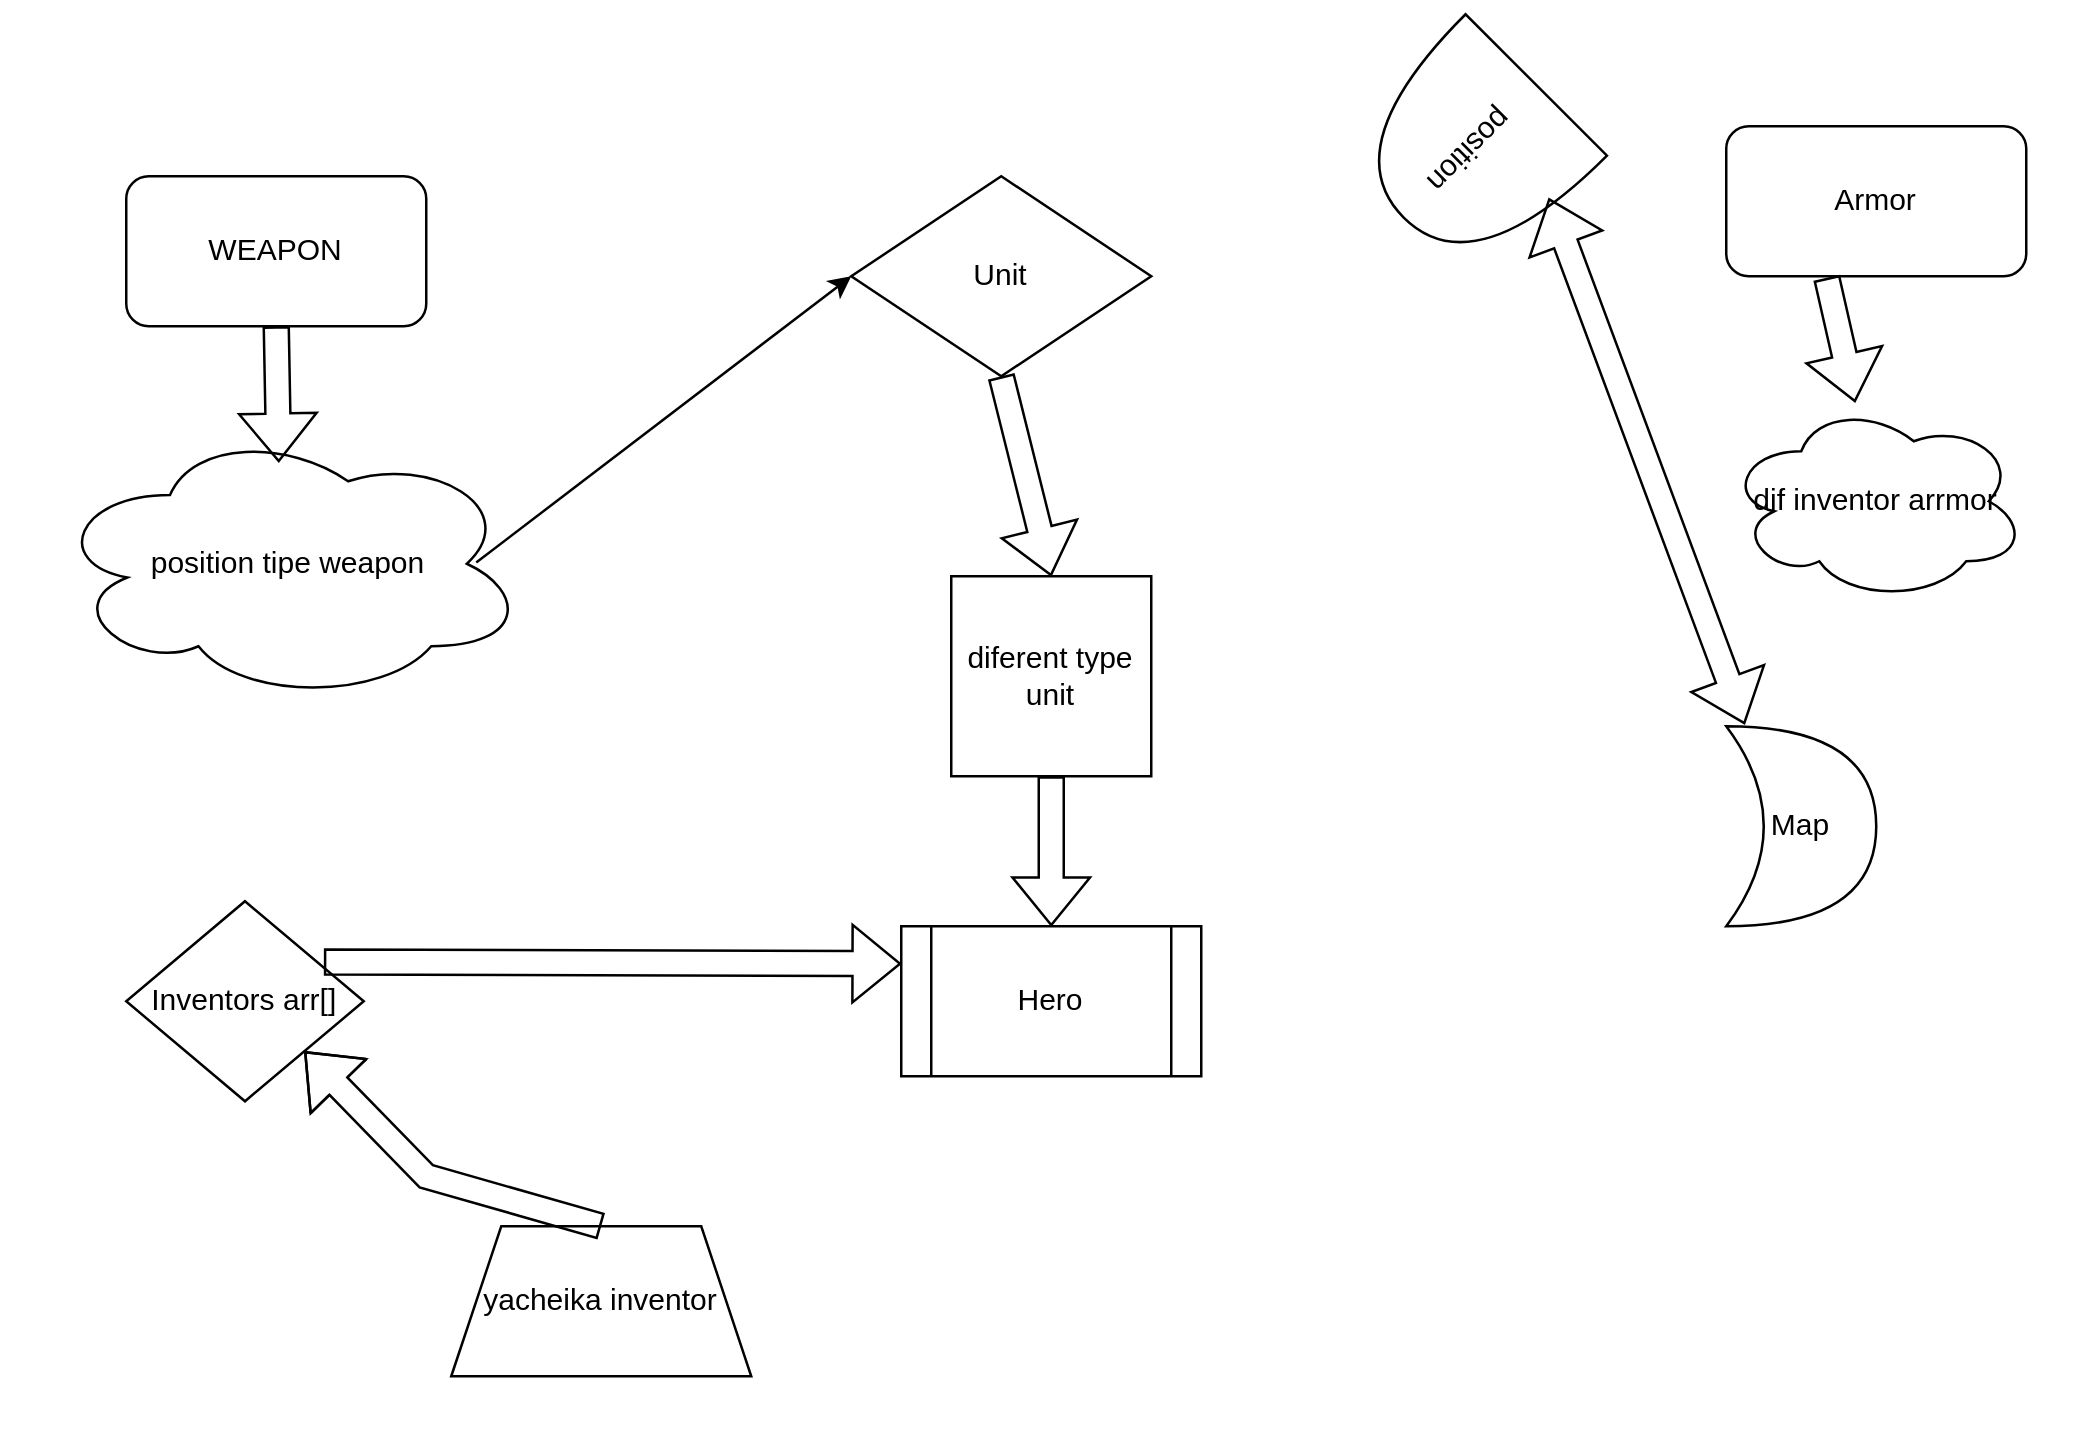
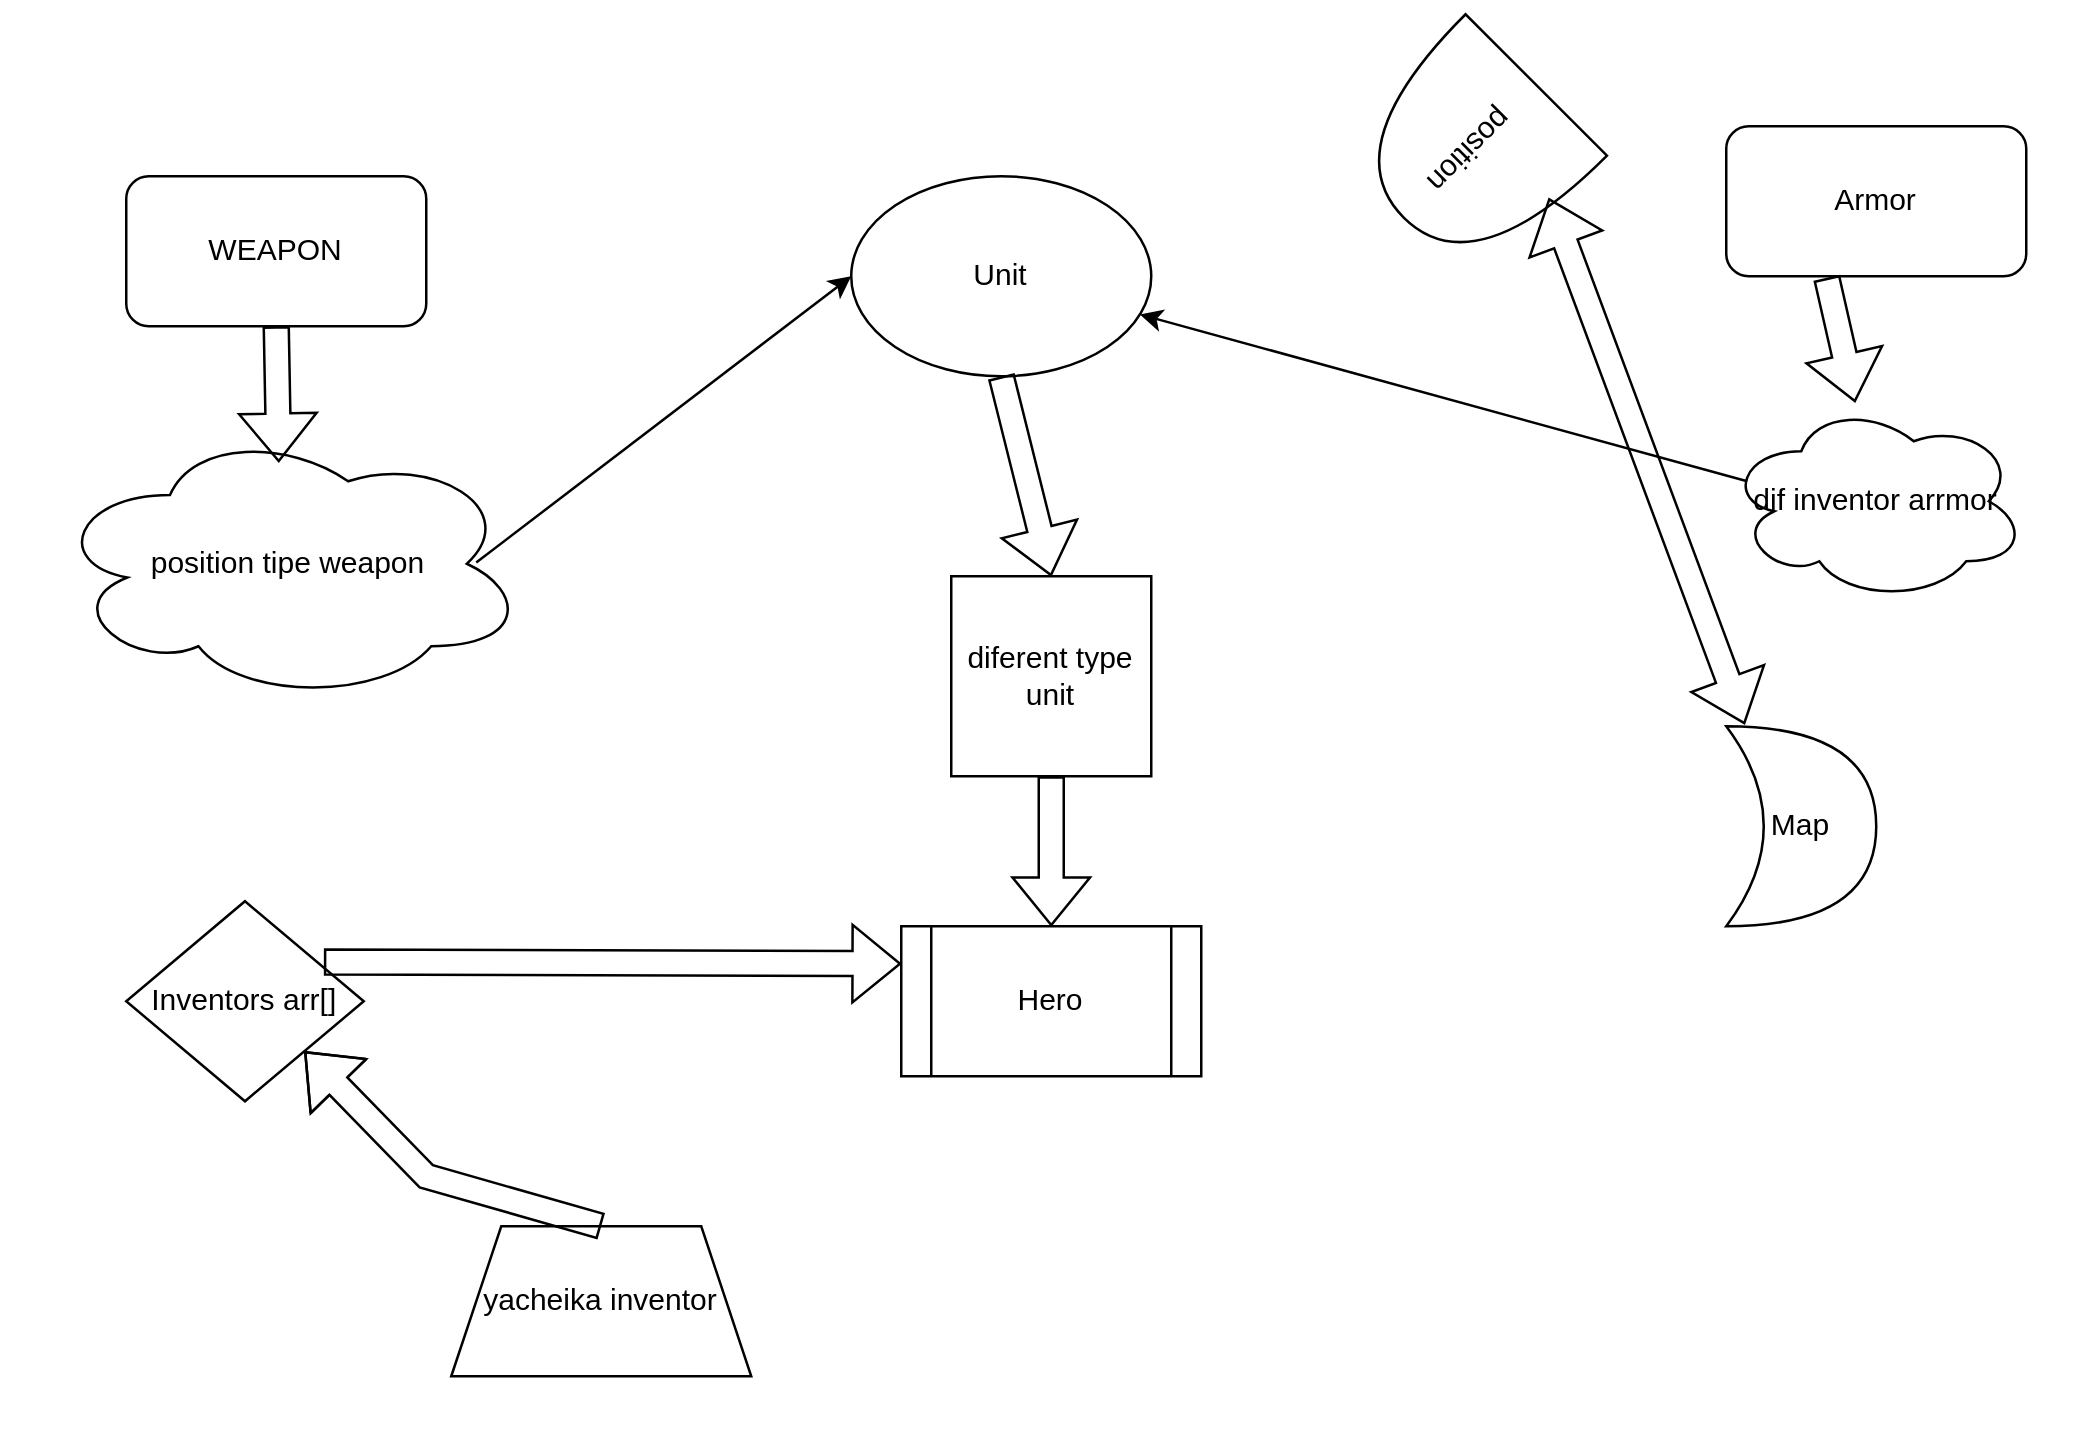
  <mxCell id="0" />
  <mxCell id="1" parent="0" />
  <mxCell id="2" value="WEAPON" style="rounded=1;whiteSpace=wrap;html=1;" vertex="1" parent="1"><mxGeometry x="50" y="70" width="120" height="60" as="geometry" /></mxCell>
  <mxCell id="3" value="position tipe weapon" style="ellipse;shape=cloud;whiteSpace=wrap;html=1;" vertex="1" parent="1"><mxGeometry x="20" y="170" width="190" height="110" as="geometry" /></mxCell>
  <mxCell id="4" value="" style="shape=flexArrow;endArrow=classic;html=1;rounded=0;entryX=0.479;entryY=0.131;entryDx=0;entryDy=0;entryPerimeter=0;" edge="1" parent="1" target="3"><mxGeometry width="50" height="50" relative="1" as="geometry"><mxPoint x="110" y="130" as="sourcePoint" /><mxPoint x="140" y="200" as="targetPoint" /></mxGeometry></mxCell>
- <mxCell id="5" value="Unit" style="rhombus;whiteSpace=wrap;html=1;" vertex="1" parent="1"><mxGeometry x="340" y="70" width="120" height="80" as="geometry" /></mxCell>
+ <mxCell id="5" value="Unit" style="ellipse;whiteSpace=wrap;html=1;" vertex="1" parent="1"><mxGeometry x="340" y="70" width="120" height="80" as="geometry" /></mxCell>
  <mxCell id="6" value="" style="endArrow=classic;html=1;rounded=0;entryX=0;entryY=0.5;entryDx=0;entryDy=0;" edge="1" parent="1" target="5"><mxGeometry width="50" height="50" relative="1" as="geometry"><mxPoint x="190" y="224.5" as="sourcePoint" /><mxPoint x="250" y="224.5" as="targetPoint" /></mxGeometry></mxCell>
  <mxCell id="7" value="diferent type unit" style="whiteSpace=wrap;html=1;aspect=fixed;" vertex="1" parent="1"><mxGeometry x="380" y="230" width="80" height="80" as="geometry" /></mxCell>
  <mxCell id="8" value="" style="shape=flexArrow;endArrow=classic;html=1;rounded=0;entryX=0.5;entryY=0;entryDx=0;entryDy=0;exitX=0.5;exitY=1;exitDx=0;exitDy=0;" edge="1" parent="1" source="5" target="7"><mxGeometry width="50" height="50" relative="1" as="geometry"><mxPoint x="390" y="340" as="sourcePoint" /><mxPoint x="440" y="290" as="targetPoint" /></mxGeometry></mxCell>
  <mxCell id="9" value="Hero" style="shape=process;whiteSpace=wrap;html=1;backgroundOutline=1;" vertex="1" parent="1"><mxGeometry x="360" y="370" width="120" height="60" as="geometry" /></mxCell>
  <mxCell id="10" value="" style="shape=flexArrow;endArrow=classic;html=1;rounded=0;entryX=0.5;entryY=0;entryDx=0;entryDy=0;exitX=0.5;exitY=1;exitDx=0;exitDy=0;" edge="1" parent="1" source="7" target="9"><mxGeometry width="50" height="50" relative="1" as="geometry"><mxPoint x="390" y="340" as="sourcePoint" /><mxPoint x="440" y="290" as="targetPoint" /></mxGeometry></mxCell>
  <mxCell id="11" value="Armor" style="rounded=1;whiteSpace=wrap;html=1;" vertex="1" parent="1"><mxGeometry x="690" y="50" width="120" height="60" as="geometry" /></mxCell>
  <mxCell id="12" value="dif inventor arrmor" style="ellipse;shape=cloud;whiteSpace=wrap;html=1;" vertex="1" parent="1"><mxGeometry x="690" y="160" width="120" height="80" as="geometry" /></mxCell>
  <mxCell id="13" value="" style="shape=flexArrow;endArrow=classic;html=1;rounded=0;exitX=0.335;exitY=1.01;exitDx=0;exitDy=0;exitPerimeter=0;" edge="1" parent="1" source="11" target="12"><mxGeometry width="50" height="50" relative="1" as="geometry"><mxPoint x="390" y="340" as="sourcePoint" /><mxPoint x="440" y="290" as="targetPoint" /></mxGeometry></mxCell>
+ <mxCell id="14" value="" style="endArrow=classic;html=1;rounded=0;exitX=0.07;exitY=0.4;exitDx=0;exitDy=0;exitPerimeter=0;" edge="1" parent="1" source="12" target="5"><mxGeometry width="50" height="50" relative="1" as="geometry"><mxPoint x="390" y="340" as="sourcePoint" /><mxPoint x="440" y="290" as="targetPoint" /></mxGeometry></mxCell>
  <mxCell id="15" value="Inventors arr[]" style="rhombus;whiteSpace=wrap;html=1;" vertex="1" parent="1"><mxGeometry x="50" y="360" width="95" height="80" as="geometry" /></mxCell>
  <mxCell id="16" value="yacheika inventor" style="shape=trapezoid;perimeter=trapezoidPerimeter;whiteSpace=wrap;html=1;fixedSize=1;" vertex="1" parent="1"><mxGeometry x="180" y="490" width="120" height="60" as="geometry" /></mxCell>
  <mxCell id="17" value="" style="shape=flexArrow;endArrow=classic;html=1;rounded=0;entryX=1;entryY=1;entryDx=0;entryDy=0;exitX=0.5;exitY=0;exitDx=0;exitDy=0;" edge="1" parent="1" source="16" target="15"><mxGeometry width="50" height="50" relative="1" as="geometry"><mxPoint x="390" y="340" as="sourcePoint" /><mxPoint x="440" y="290" as="targetPoint" /><Array as="points"><mxPoint x="170" y="470" /></Array></mxGeometry></mxCell>
  <mxCell id="18" value="" style="shape=flexArrow;endArrow=classic;html=1;rounded=0;entryX=0;entryY=0.25;entryDx=0;entryDy=0;exitX=0.832;exitY=0.304;exitDx=0;exitDy=0;exitPerimeter=0;" edge="1" parent="1" source="15" target="9"><mxGeometry width="50" height="50" relative="1" as="geometry"><mxPoint x="390" y="340" as="sourcePoint" /><mxPoint x="440" y="290" as="targetPoint" /></mxGeometry></mxCell>
  <mxCell id="19" value="position" style="shape=or;whiteSpace=wrap;html=1;rotation=135;" vertex="1" parent="1"><mxGeometry x="550" width="75" height="80" as="geometry" y="20" /></mxCell>
  <mxCell id="20" value="Map" style="shape=xor;whiteSpace=wrap;html=1;rotation=0;" vertex="1" parent="1"><mxGeometry x="690" y="290" width="60" height="80" as="geometry" /></mxCell>
  <mxCell id="21" value="" style="shape=flexArrow;endArrow=classic;startArrow=classic;html=1;rounded=0;entryX=0.38;entryY=0.055;entryDx=0;entryDy=0;entryPerimeter=0;exitX=0.123;exitY=-0.01;exitDx=0;exitDy=0;exitPerimeter=0;" edge="1" parent="1" source="20" target="19"><mxGeometry width="100" height="100" relative="1" as="geometry"><mxPoint x="540" y="330" as="sourcePoint" /><mxPoint x="640" y="230" as="targetPoint" /></mxGeometry></mxCell>
